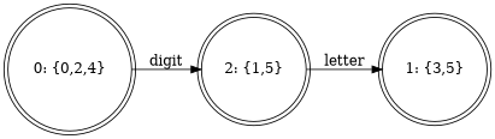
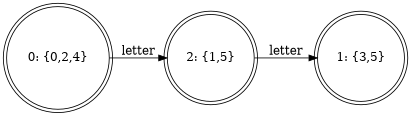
  digraph {
    rankdir=LR
    node [shape=doublecircle]
    "0: {0,2,4}"
    "2: {1,5}"
    "1: {3,5}"
-   "0: {0,2,4}" -> "2: {1,5}" [label=digit]
+   "0: {0,2,4}" -> "2: {1,5}" [label=letter]
    "2: {1,5}" -> "1: {3,5}" [label=letter]
  }
